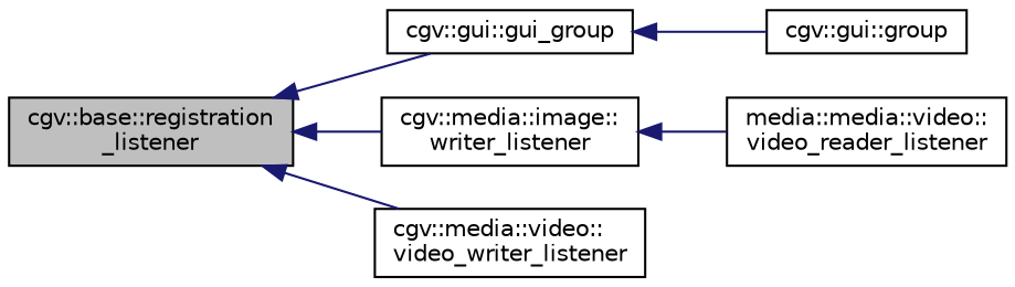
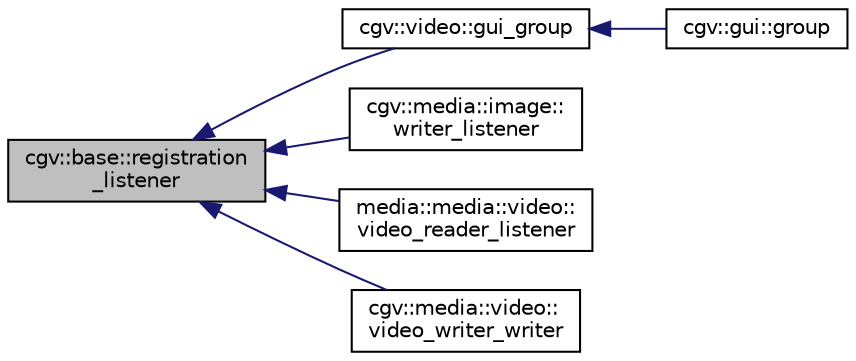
  digraph {
    rankdir=LR
    node [color=black fontname=Helvetica fontsize=10 shape=record]
    edge [color=midnightblue dir=back fontname=Helvetica fontsize=10 labelfontname=Helvetica labelfontsize=10 style=solid]
    n1 [fillcolor=grey75 fontcolor=black height=0.2 label="cgv::base::registration\l_listener" style=filled width=0.4]
-   n2 [height=0.2 label="cgv::gui::gui_group" width=0.4]
+   n2 [height=0.2 label="cgv::video::gui_group" width=0.4]
    n3 [height=0.2 label="cgv::media::image::\lwriter_listener" width=0.4]
    n4 [height=0.2 label="media::media::video::\lvideo_reader_listener" width=0.4]
-   n5 [height=0.2 label="cgv::media::video::\lvideo_writer_listener" width=0.4]
+   n5 [height=0.2 label="cgv::media::video::\lvideo_writer_writer" width=0.4]
    n6 [height=0.2 label="cgv::gui::group" width=0.4]
    n1 -> n2
    n1 -> n3
-   n3 -> n4
+   n1 -> n4
    n1 -> n5
    n2 -> n6
  }
